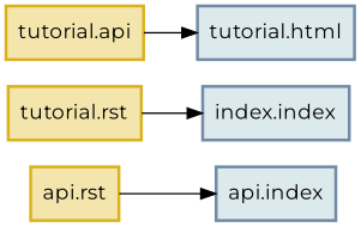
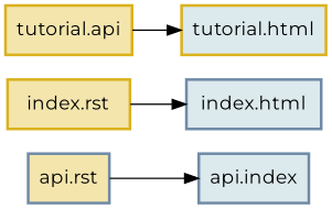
  digraph {
    fontname=Montserrat
    rankdir=LR
    node [color="#DAB21D" fillcolor="#F4E5AD" fontname=Montserrat penwidth=2 shape=rect style=filled]
    edge [fontname=Montserrat]
-   "api.rst"
-   "index.rst" [label="tutorial.rst"]
+   "api.rst" [color="#708BA6"]
+   "index.rst"
    n3 [label="tutorial.api"]
    n4 [color="#708BA6" fillcolor="#DCE9ED" label="api.index"]
-   "index.html" [color="#708BA6" fillcolor="#DCE9ED" label="index.index"]
-   "tutorial.html" [color="#708BA6" fillcolor="#DCE9ED"]
+   "index.html" [color="#708BA6" fillcolor="#DCE9ED"]
+   "tutorial.html" [fillcolor="#DCE9ED"]
    subgraph sub_1 {
      rank=same
      "api.rst"
      "index.rst"
      n3
    }
    subgraph sub_2 {
      rank=same
      n4
      "index.html"
      "tutorial.html"
    }
    "api.rst" -> n4
    "index.rst" -> "index.html"
    n3 -> "tutorial.html"
  }
